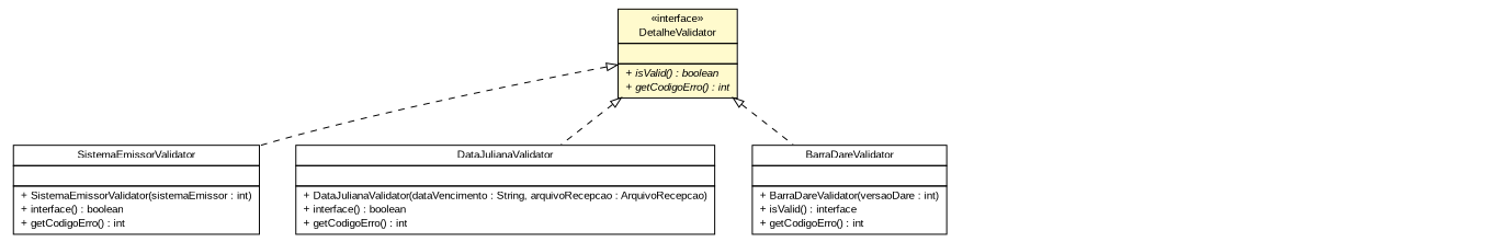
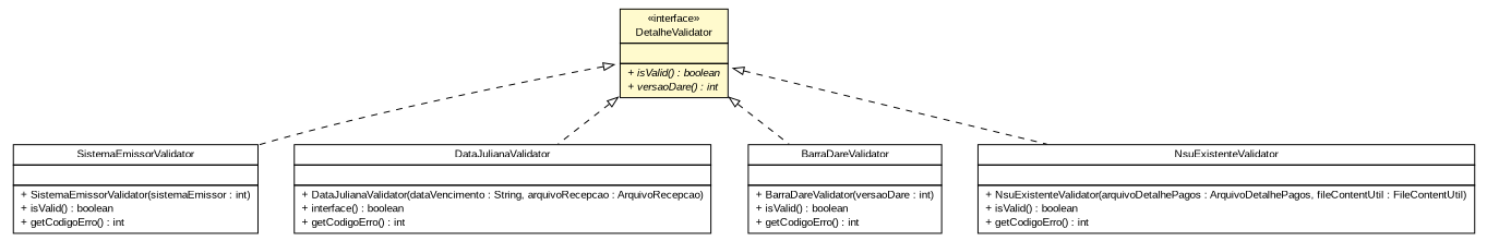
  digraph {
    nodesep=0.25
    ranksep=0.5
    node [fontcolor=black fontname=arial fontsize=10.0 shape=plaintext]
    edge [arrowtail=empty dir=back fontname=arial fontsize=10 headport=p labelfontname=arial labelfontsize=10 style=dashed tailport=p]
-   n1 [label=<<table title="br.gov.to.sefaz.arr.processamento.validation.validator.detalhe.arrecadacao.SistemaEmissorValidator" border="0" cellborder="1" cellspacing="0" cellpadding="2" port="p" href="./arrecadacao/SistemaEmissorValidator.html"> 		<tr><td><table border="0" cellspacing="0" cellpadding="1"> <tr><td align="center" balign="center"> SistemaEmissorValidator </td></tr> 		</table></td></tr> 		<tr><td><table border="0" cellspacing="0" cellpadding="1"> <tr><td align="left" balign="left">  </td></tr> 		</table></td></tr> 		<tr><td><table border="0" cellspacing="0" cellpadding="1"> <tr><td align="left" balign="left"> + SistemaEmissorValidator(sistemaEmissor : int) </td></tr> <tr><td align="left" balign="left"> + interface() : boolean </td></tr> <tr><td align="left" balign="left"> + getCodigoErro() : int </td></tr> 		</table></td></tr> 		</table>>]
+   n1 [label=<<table title="br.gov.to.sefaz.arr.processamento.validation.validator.detalhe.arrecadacao.SistemaEmissorValidator" border="0" cellborder="1" cellspacing="0" cellpadding="2" port="p" href="./arrecadacao/SistemaEmissorValidator.html"> 		<tr><td><table border="0" cellspacing="0" cellpadding="1"> <tr><td align="center" balign="center"> SistemaEmissorValidator </td></tr> 		</table></td></tr> 		<tr><td><table border="0" cellspacing="0" cellpadding="1"> <tr><td align="left" balign="left">  </td></tr> 		</table></td></tr> 		<tr><td><table border="0" cellspacing="0" cellpadding="1"> <tr><td align="left" balign="left"> + SistemaEmissorValidator(sistemaEmissor : int) </td></tr> <tr><td align="left" balign="left"> + isValid() : boolean </td></tr> <tr><td align="left" balign="left"> + getCodigoErro() : int </td></tr> 		</table></td></tr> 		</table>>]
    n2 [label=<<table title="br.gov.to.sefaz.arr.processamento.validation.validator.detalhe.arrecadacao.DataJulianaValidator" border="0" cellborder="1" cellspacing="0" cellpadding="2" port="p" href="./arrecadacao/DataJulianaValidator.html"> 		<tr><td><table border="0" cellspacing="0" cellpadding="1"> <tr><td align="center" balign="center"> DataJulianaValidator </td></tr> 		</table></td></tr> 		<tr><td><table border="0" cellspacing="0" cellpadding="1"> <tr><td align="left" balign="left">  </td></tr> 		</table></td></tr> 		<tr><td><table border="0" cellspacing="0" cellpadding="1"> <tr><td align="left" balign="left"> + DataJulianaValidator(dataVencimento : String, arquivoRecepcao : ArquivoRecepcao) </td></tr> <tr><td align="left" balign="left"> + interface() : boolean </td></tr> <tr><td align="left" balign="left"> + getCodigoErro() : int </td></tr> 		</table></td></tr> 		</table>>]
-   n3 [label=<<table title="br.gov.to.sefaz.arr.processamento.validation.validator.detalhe.arrecadacao.BarraDareValidator" border="0" cellborder="1" cellspacing="0" cellpadding="2" port="p" href="./arrecadacao/BarraDareValidator.html"> 		<tr><td><table border="0" cellspacing="0" cellpadding="1"> <tr><td align="center" balign="center"> BarraDareValidator </td></tr> 		</table></td></tr> 		<tr><td><table border="0" cellspacing="0" cellpadding="1"> <tr><td align="left" balign="left">  </td></tr> 		</table></td></tr> 		<tr><td><table border="0" cellspacing="0" cellpadding="1"> <tr><td align="left" balign="left"> + BarraDareValidator(versaoDare : int) </td></tr> <tr><td align="left" balign="left"> + isValid() : interface </td></tr> <tr><td align="left" balign="left"> + getCodigoErro() : int </td></tr> 		</table></td></tr> 		</table>>]
-   n5 [label=<<table title="br.gov.to.sefaz.arr.processamento.validation.validator.detalhe.DetalheValidator" border="0" cellborder="1" cellspacing="0" cellpadding="2" port="p" bgcolor="lemonChiffon" href="./DetalheValidator.html"> 		<tr><td><table border="0" cellspacing="0" cellpadding="1"> <tr><td align="center" balign="center"> &#171;interface&#187; </td></tr> <tr><td align="center" balign="center"> DetalheValidator </td></tr> 		</table></td></tr> 		<tr><td><table border="0" cellspacing="0" cellpadding="1"> <tr><td align="left" balign="left">  </td></tr> 		</table></td></tr> 		<tr><td><table border="0" cellspacing="0" cellpadding="1"> <tr><td align="left" balign="left"><font face="arial italic" point-size="10.0"> + isValid() : boolean </font></td></tr> <tr><td align="left" balign="left"><font face="arial italic" point-size="10.0"> + getCodigoErro() : int </font></td></tr> 		</table></td></tr> 		</table>>]
+   n3 [label=<<table title="br.gov.to.sefaz.arr.processamento.validation.validator.detalhe.arrecadacao.BarraDareValidator" border="0" cellborder="1" cellspacing="0" cellpadding="2" port="p" href="./arrecadacao/BarraDareValidator.html"> 		<tr><td><table border="0" cellspacing="0" cellpadding="1"> <tr><td align="center" balign="center"> BarraDareValidator </td></tr> 		</table></td></tr> 		<tr><td><table border="0" cellspacing="0" cellpadding="1"> <tr><td align="left" balign="left">  </td></tr> 		</table></td></tr> 		<tr><td><table border="0" cellspacing="0" cellpadding="1"> <tr><td align="left" balign="left"> + BarraDareValidator(versaoDare : int) </td></tr> <tr><td align="left" balign="left"> + isValid() : boolean </td></tr> <tr><td align="left" balign="left"> + getCodigoErro() : int </td></tr> 		</table></td></tr> 		</table>>]
+   n4 [label=<<table title="br.gov.to.sefaz.arr.processamento.validation.validator.detalhe.NsuExistenteValidator" border="0" cellborder="1" cellspacing="0" cellpadding="2" port="p" href="./NsuExistenteValidator.html"> 		<tr><td><table border="0" cellspacing="0" cellpadding="1"> <tr><td align="center" balign="center"> NsuExistenteValidator </td></tr> 		</table></td></tr> 		<tr><td><table border="0" cellspacing="0" cellpadding="1"> <tr><td align="left" balign="left">  </td></tr> 		</table></td></tr> 		<tr><td><table border="0" cellspacing="0" cellpadding="1"> <tr><td align="left" balign="left"> + NsuExistenteValidator(arquivoDetalhePagos : ArquivoDetalhePagos, fileContentUtil : FileContentUtil) </td></tr> <tr><td align="left" balign="left"> + isValid() : boolean </td></tr> <tr><td align="left" balign="left"> + getCodigoErro() : int </td></tr> 		</table></td></tr> 		</table>>]
+   n5 [label=<<table title="br.gov.to.sefaz.arr.processamento.validation.validator.detalhe.DetalheValidator" border="0" cellborder="1" cellspacing="0" cellpadding="2" port="p" bgcolor="lemonChiffon" href="./DetalheValidator.html"> 		<tr><td><table border="0" cellspacing="0" cellpadding="1"> <tr><td align="center" balign="center"> &#171;interface&#187; </td></tr> <tr><td align="center" balign="center"> DetalheValidator </td></tr> 		</table></td></tr> 		<tr><td><table border="0" cellspacing="0" cellpadding="1"> <tr><td align="left" balign="left">  </td></tr> 		</table></td></tr> 		<tr><td><table border="0" cellspacing="0" cellpadding="1"> <tr><td align="left" balign="left"><font face="arial italic" point-size="10.0"> + isValid() : boolean </font></td></tr> <tr><td align="left" balign="left"><font face="arial italic" point-size="10.0"> + versaoDare() : int </font></td></tr> 		</table></td></tr> 		</table>>]
    n5 -> n1
    n5 -> n2
    n5 -> n3
+   n5 -> n4
  }
